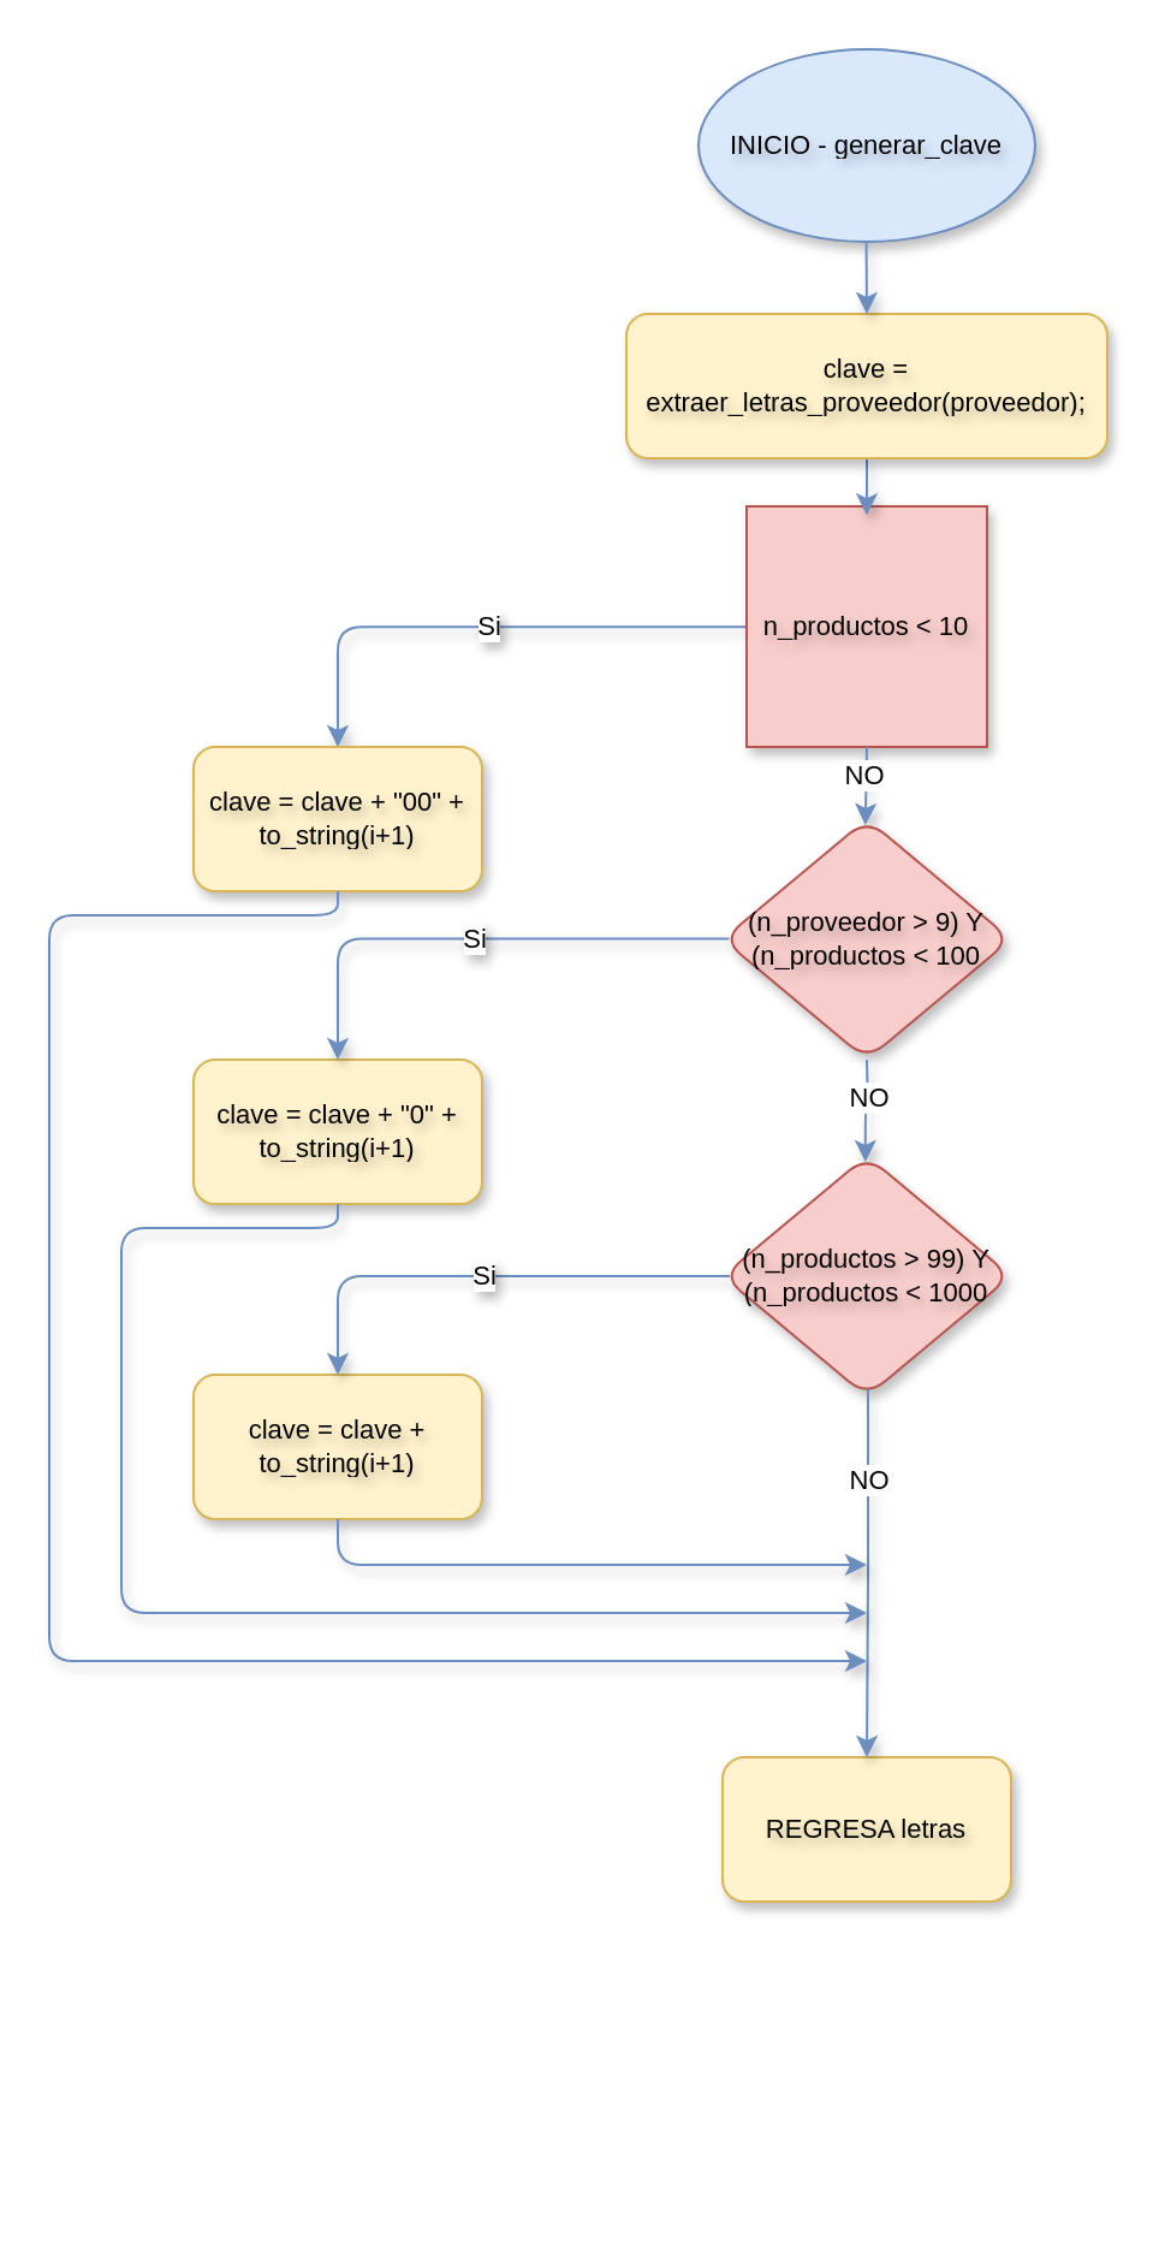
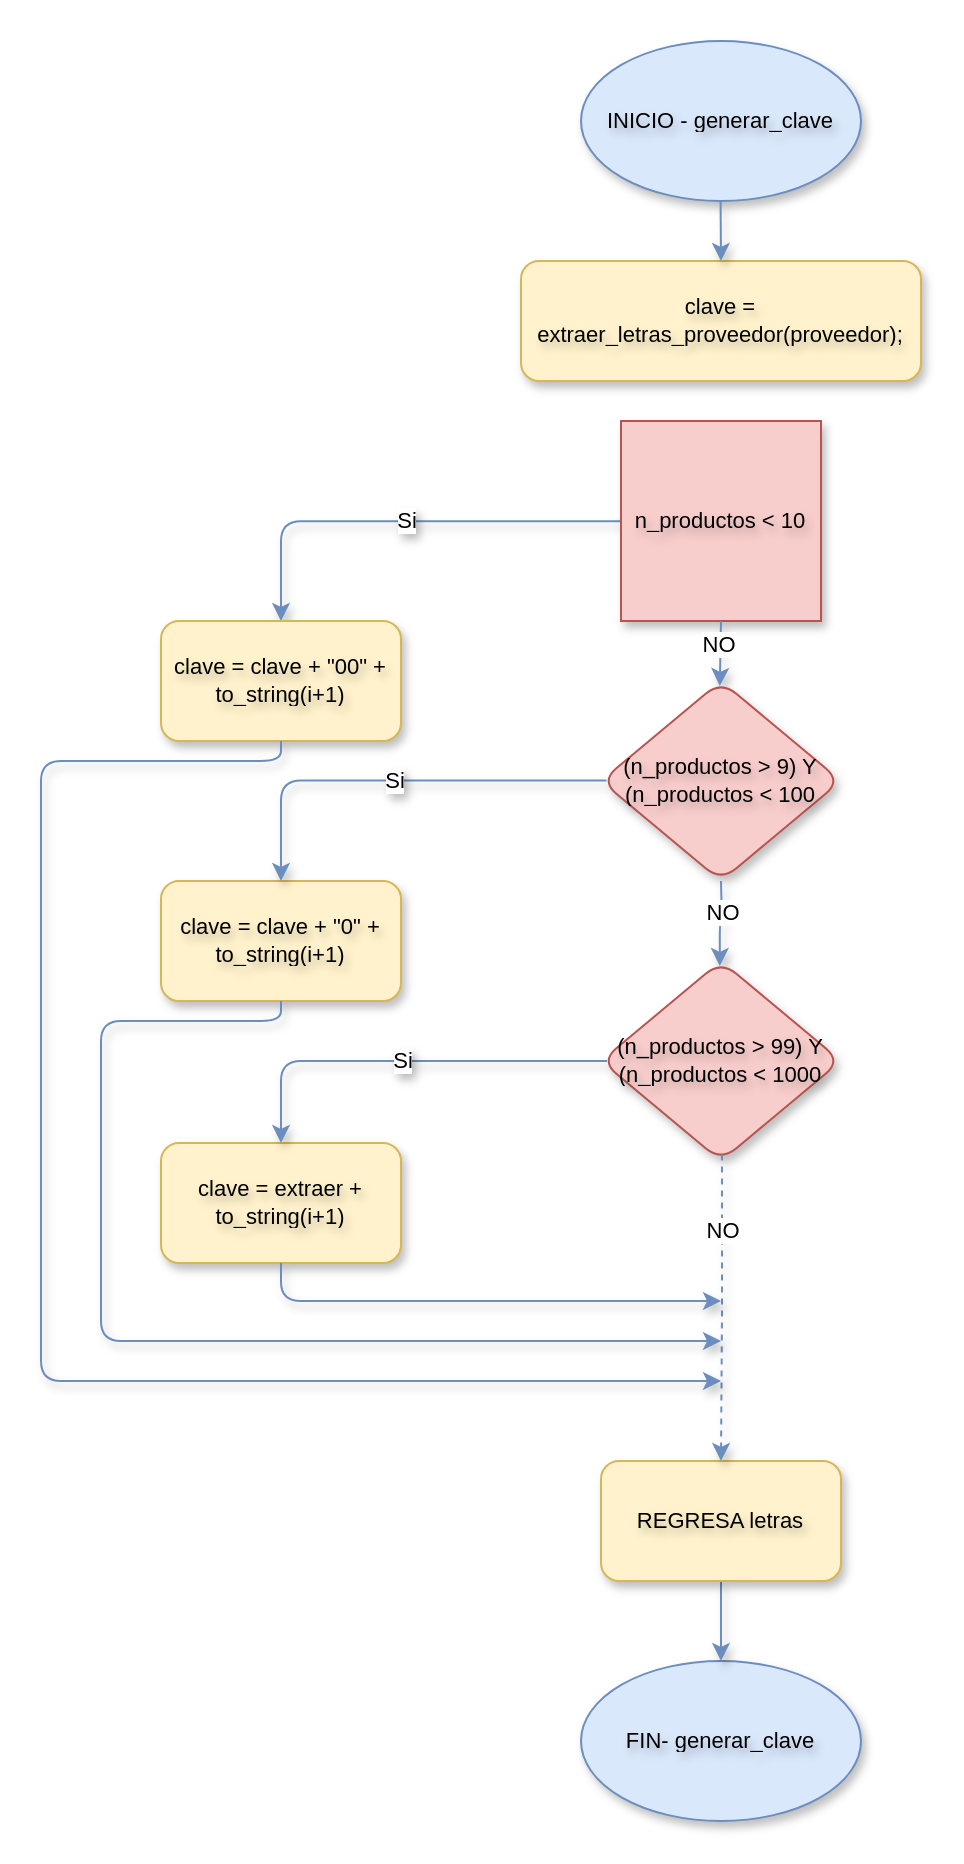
  <mxCell id="0" />
  <mxCell id="1" parent="0" />
  <mxCell id="2" value="INICIO - generar_clave" style="ellipse;whiteSpace=wrap;rounded=1;fillColor=#dae8fc;strokeColor=#6c8ebf;textShadow=1;strokeWidth=1;shadow=1;html=1;horizontal=1;fontSize=11;fontStyle=0;spacing=2;" parent="1" vertex="1"><mxGeometry x="290" y="20" width="140" height="80" as="geometry" /></mxCell>
  <mxCell id="3" value="Si" style="edgeStyle=orthogonalEdgeStyle;rounded=1;orthogonalLoop=1;jettySize=auto;entryX=0.5;entryY=0;entryDx=0;entryDy=0;fillColor=#dae8fc;strokeColor=#6c8ebf;textShadow=1;strokeWidth=1;shadow=1;html=1;horizontal=1;fontSize=11;fontStyle=0;spacing=2;exitX=0.047;exitY=0.501;exitDx=0;exitDy=0;exitPerimeter=0;" parent="1" source="4" target="6" edge="1"><mxGeometry relative="1" as="geometry" /></mxCell>
  <mxCell id="4" value="n_productos &amp;lt; 10" style="whiteSpace=wrap;fillColor=#f8cecc;strokeColor=#b85450;textShadow=1;strokeWidth=1;shadow=1;html=1;horizontal=1;fontSize=11;fontStyle=0;spacing=2;rounded=0;" parent="1" vertex="1"><mxGeometry x="310" y="210" width="100" height="100" as="geometry" /></mxCell>
- <mxCell id="5" value="" style="edgeStyle=orthogonalEdgeStyle;rounded=1;orthogonalLoop=1;jettySize=auto;entryX=0.5;entryY=0.036;entryDx=0;entryDy=0;entryPerimeter=0;fillColor=#dae8fc;strokeColor=#6c8ebf;textShadow=1;strokeWidth=1;shadow=1;html=1;horizontal=1;fontSize=11;fontStyle=0;spacing=2;exitX=0.5;exitY=1;exitDx=0;exitDy=0;" parent="1" source="10" target="4" edge="1"><mxGeometry relative="1" as="geometry"><mxPoint x="360" y="240" as="sourcePoint" /></mxGeometry></mxCell>
  <mxCell id="6" value="clave = clave + &quot;00&quot; + to_string(i+1)" style="rounded=1;whiteSpace=wrap;fillColor=#fff2cc;strokeColor=#d6b656;textShadow=1;strokeWidth=1;shadow=1;html=1;horizontal=1;fontSize=11;fontStyle=0;spacing=2;" parent="1" vertex="1"><mxGeometry x="80" y="310" width="120" height="60" as="geometry" /></mxCell>
+ <mxCell id="7" value="FIN- generar_clave" style="ellipse;whiteSpace=wrap;rounded=1;fillColor=#dae8fc;strokeColor=#6c8ebf;textShadow=1;strokeWidth=1;shadow=1;html=1;horizontal=1;fontSize=11;fontStyle=0;spacing=2;" parent="1" vertex="1"><mxGeometry x="290" y="830" width="140" height="80" as="geometry" /></mxCell>
+ <mxCell id="8" value="" style="edgeStyle=orthogonalEdgeStyle;rounded=0;orthogonalLoop=1;jettySize=auto;fillColor=#dae8fc;strokeColor=#6c8ebf;textShadow=1;strokeWidth=1;shadow=1;html=1;horizontal=1;fontSize=11;fontStyle=0;spacing=2;exitX=0.5;exitY=1;exitDx=0;exitDy=0;" parent="1" source="9" target="7" edge="1"><mxGeometry relative="1" as="geometry"><mxPoint x="360" y="660" as="sourcePoint" /></mxGeometry></mxCell>
  <mxCell id="9" value="REGRESA letras" style="rounded=1;whiteSpace=wrap;fillColor=#fff2cc;strokeColor=#d6b656;textShadow=1;strokeWidth=1;shadow=1;html=1;horizontal=1;fontSize=11;fontStyle=0;spacing=2;" parent="1" vertex="1"><mxGeometry x="300" y="730" width="120" height="60" as="geometry" /></mxCell>
  <mxCell id="10" value="clave = extraer_letras_proveedor(proveedor);" style="rounded=1;whiteSpace=wrap;fillColor=#fff2cc;strokeColor=#d6b656;textShadow=1;strokeWidth=1;shadow=1;html=1;horizontal=1;fontSize=11;fontStyle=0;spacing=2;" parent="1" vertex="1"><mxGeometry x="260" y="130" width="200" height="60" as="geometry" /></mxCell>
  <mxCell id="11" value="" style="edgeStyle=orthogonalEdgeStyle;rounded=1;orthogonalLoop=1;jettySize=auto;fillColor=#dae8fc;strokeColor=#6c8ebf;textShadow=1;strokeWidth=1;shadow=1;html=1;horizontal=1;fontSize=11;fontStyle=0;spacing=2;exitX=0.5;exitY=1;exitDx=0;exitDy=0;" parent="1" edge="1"><mxGeometry relative="1" as="geometry"><mxPoint x="359.79" y="100" as="sourcePoint" /><mxPoint x="360" y="130" as="targetPoint" /></mxGeometry></mxCell>
  <mxCell id="12" value="" style="edgeStyle=orthogonalEdgeStyle;rounded=1;orthogonalLoop=1;jettySize=auto;fillColor=#dae8fc;strokeColor=#6c8ebf;textShadow=1;strokeWidth=1;shadow=1;html=1;horizontal=1;fontSize=11;fontStyle=0;spacing=2;exitX=0.5;exitY=1;exitDx=0;exitDy=0;entryX=0.495;entryY=0.025;entryDx=0;entryDy=0;entryPerimeter=0;" parent="1" source="4" target="14" edge="1"><mxGeometry x="0.333" y="-20" relative="1" as="geometry"><mxPoint x="417" y="270" as="sourcePoint" /><mxPoint x="360" y="320" as="targetPoint" /><mxPoint as="offset" /></mxGeometry></mxCell>
  <mxCell id="13" value="NO" style="edgeLabel;html=1;align=center;verticalAlign=middle;resizable=0;points=[];" parent="12" vertex="1" connectable="0"><mxGeometry x="-0.261" y="-1" relative="1" as="geometry"><mxPoint as="offset" /></mxGeometry></mxCell>
- <mxCell id="14" value="(n_proveedor &amp;gt; 9) Y (n_productos &amp;lt; 100" style="rhombus;whiteSpace=wrap;rounded=1;fillColor=#f8cecc;strokeColor=#b85450;textShadow=1;strokeWidth=1;shadow=1;html=1;horizontal=1;fontSize=11;fontStyle=0;spacing=2;" parent="1" vertex="1"><mxGeometry x="300" y="340" width="120" height="100" as="geometry" /></mxCell>
+ <mxCell id="14" value="(n_productos &amp;gt; 9) Y (n_productos &amp;lt; 100" style="rhombus;whiteSpace=wrap;rounded=1;fillColor=#f8cecc;strokeColor=#b85450;textShadow=1;strokeWidth=1;shadow=1;html=1;horizontal=1;fontSize=11;fontStyle=0;spacing=2;" parent="1" vertex="1"><mxGeometry x="300" y="340" width="120" height="100" as="geometry" /></mxCell>
  <mxCell id="15" value="clave = clave + &quot;0&quot; + to_string(i+1)" style="rounded=1;whiteSpace=wrap;fillColor=#fff2cc;strokeColor=#d6b656;textShadow=1;strokeWidth=1;shadow=1;html=1;horizontal=1;fontSize=11;fontStyle=0;spacing=2;" parent="1" vertex="1"><mxGeometry x="80" y="440" width="120" height="60" as="geometry" /></mxCell>
  <mxCell id="16" value="Si" style="edgeStyle=orthogonalEdgeStyle;rounded=1;orthogonalLoop=1;jettySize=auto;fillColor=#dae8fc;strokeColor=#6c8ebf;textShadow=1;strokeWidth=1;shadow=1;html=1;horizontal=1;fontSize=11;fontStyle=0;spacing=2;entryX=0.5;entryY=0;entryDx=0;entryDy=0;exitX=0.023;exitY=0.498;exitDx=0;exitDy=0;exitPerimeter=0;" parent="1" source="14" target="15" edge="1"><mxGeometry relative="1" as="geometry"><mxPoint x="300" y="389" as="sourcePoint" /><mxPoint x="150" y="390" as="targetPoint" /></mxGeometry></mxCell>
  <mxCell id="17" value="" style="edgeStyle=orthogonalEdgeStyle;rounded=1;orthogonalLoop=1;jettySize=auto;fillColor=#dae8fc;strokeColor=#6c8ebf;textShadow=1;strokeWidth=1;shadow=1;html=1;horizontal=1;fontSize=11;fontStyle=0;spacing=2;exitX=0.5;exitY=1;exitDx=0;exitDy=0;entryX=0.495;entryY=0.025;entryDx=0;entryDy=0;entryPerimeter=0;" parent="1" target="19" edge="1"><mxGeometry x="0.333" y="-20" relative="1" as="geometry"><mxPoint x="360" y="440" as="sourcePoint" /><mxPoint x="360" y="450" as="targetPoint" /><mxPoint as="offset" /></mxGeometry></mxCell>
  <mxCell id="18" value="NO" style="edgeLabel;html=1;align=center;verticalAlign=middle;resizable=0;points=[];" parent="17" vertex="1" connectable="0"><mxGeometry x="-0.283" relative="1" as="geometry"><mxPoint as="offset" /></mxGeometry></mxCell>
  <mxCell id="19" value="(n_productos &amp;gt; 99) Y (n_productos &amp;lt; 1000" style="rhombus;whiteSpace=wrap;rounded=1;fillColor=#f8cecc;strokeColor=#b85450;textShadow=1;strokeWidth=1;shadow=1;html=1;horizontal=1;fontSize=11;fontStyle=0;spacing=2;" parent="1" vertex="1"><mxGeometry x="300" y="480" width="120" height="100" as="geometry" /></mxCell>
- <mxCell id="20" value="clave = clave + to_string(i+1)" style="rounded=1;whiteSpace=wrap;fillColor=#fff2cc;strokeColor=#d6b656;textShadow=1;strokeWidth=1;shadow=1;html=1;horizontal=1;fontSize=11;fontStyle=0;spacing=2;" parent="1" vertex="1"><mxGeometry x="80" y="571" width="120" height="60" as="geometry" /></mxCell>
+ <mxCell id="20" value="clave = extraer + to_string(i+1)" style="rounded=1;whiteSpace=wrap;fillColor=#fff2cc;strokeColor=#d6b656;textShadow=1;strokeWidth=1;shadow=1;html=1;horizontal=1;fontSize=11;fontStyle=0;spacing=2;" parent="1" vertex="1"><mxGeometry x="80" y="571" width="120" height="60" as="geometry" /></mxCell>
  <mxCell id="21" value="Si" style="edgeStyle=orthogonalEdgeStyle;rounded=1;orthogonalLoop=1;jettySize=auto;fillColor=#dae8fc;strokeColor=#6c8ebf;textShadow=1;strokeWidth=1;shadow=1;html=1;horizontal=1;fontSize=11;fontStyle=0;spacing=2;exitX=0.025;exitY=0.5;exitDx=0;exitDy=0;exitPerimeter=0;entryX=0.5;entryY=0;entryDx=0;entryDy=0;" parent="1" source="19" target="20" edge="1"><mxGeometry relative="1" as="geometry"><mxPoint x="306" y="520" as="sourcePoint" /><mxPoint x="150" y="521" as="targetPoint" /></mxGeometry></mxCell>
- <mxCell id="22" value="" style="edgeStyle=orthogonalEdgeStyle;rounded=0;orthogonalLoop=1;jettySize=auto;fillColor=#dae8fc;strokeColor=#6c8ebf;textShadow=1;strokeWidth=1;shadow=1;html=1;horizontal=1;fontSize=11;fontStyle=0;spacing=2;exitX=0.504;exitY=0.968;exitDx=0;exitDy=0;exitPerimeter=0;entryX=0.5;entryY=0;entryDx=0;entryDy=0;" parent="1" source="19" target="9" edge="1"><mxGeometry relative="1" as="geometry"><mxPoint x="359.74" y="570" as="sourcePoint" /><mxPoint x="360" y="720" as="targetPoint" /></mxGeometry></mxCell>
+ <mxCell id="22" value="" style="edgeStyle=orthogonalEdgeStyle;rounded=0;orthogonalLoop=1;jettySize=auto;fillColor=#dae8fc;strokeColor=#6c8ebf;textShadow=1;strokeWidth=1;shadow=1;html=1;horizontal=1;fontSize=11;fontStyle=0;spacing=2;exitX=0.504;exitY=0.968;exitDx=0;exitDy=0;exitPerimeter=0;entryX=0.5;entryY=0;entryDx=0;entryDy=0;dashed=1;" parent="1" source="19" target="9" edge="1"><mxGeometry relative="1" as="geometry"><mxPoint x="359.74" y="570" as="sourcePoint" /><mxPoint x="360" y="720" as="targetPoint" /></mxGeometry></mxCell>
  <mxCell id="23" value="NO" style="edgeLabel;html=1;align=center;verticalAlign=middle;resizable=0;points=[];" parent="22" vertex="1" connectable="0"><mxGeometry x="-0.506" relative="1" as="geometry"><mxPoint as="offset" /></mxGeometry></mxCell>
  <mxCell id="24" value="" style="edgeStyle=orthogonalEdgeStyle;rounded=1;orthogonalLoop=1;jettySize=auto;fillColor=#dae8fc;strokeColor=#6c8ebf;textShadow=1;strokeWidth=1;shadow=1;html=1;horizontal=1;fontSize=11;fontStyle=0;spacing=2;exitX=0.5;exitY=1;exitDx=0;exitDy=0;" parent="1" source="6" edge="1"><mxGeometry x="0.028" y="40" relative="1" as="geometry"><mxPoint x="145" y="380" as="sourcePoint" /><mxPoint x="360" y="690" as="targetPoint" /><Array as="points"><mxPoint x="140" y="380" /><mxPoint x="20" y="380" /><mxPoint x="20" y="690" /></Array><mxPoint as="offset" /></mxGeometry></mxCell>
  <mxCell id="25" value="" style="edgeStyle=orthogonalEdgeStyle;rounded=1;orthogonalLoop=1;jettySize=auto;fillColor=#dae8fc;strokeColor=#6c8ebf;textShadow=1;strokeWidth=1;shadow=1;html=1;horizontal=1;fontSize=11;fontStyle=0;spacing=2;exitX=0.5;exitY=1;exitDx=0;exitDy=0;" parent="1" edge="1"><mxGeometry x="0.028" y="40" relative="1" as="geometry"><mxPoint x="140" y="500" as="sourcePoint" /><mxPoint x="360" y="670" as="targetPoint" /><Array as="points"><mxPoint x="140" y="510" /><mxPoint x="50" y="510" /><mxPoint x="50" y="670" /><mxPoint x="360" y="670" /></Array><mxPoint as="offset" /></mxGeometry></mxCell>
  <mxCell id="26" value="" style="edgeStyle=orthogonalEdgeStyle;rounded=1;orthogonalLoop=1;jettySize=auto;fillColor=#dae8fc;strokeColor=#6c8ebf;textShadow=1;strokeWidth=1;shadow=1;html=1;horizontal=1;fontSize=11;fontStyle=0;spacing=2;exitX=0.5;exitY=1;exitDx=0;exitDy=0;" parent="1" edge="1"><mxGeometry x="0.028" y="40" relative="1" as="geometry"><mxPoint x="140" y="631" as="sourcePoint" /><mxPoint x="360" y="650" as="targetPoint" /><Array as="points"><mxPoint x="140" y="650" /><mxPoint x="360" y="650" /></Array><mxPoint as="offset" /></mxGeometry></mxCell>
